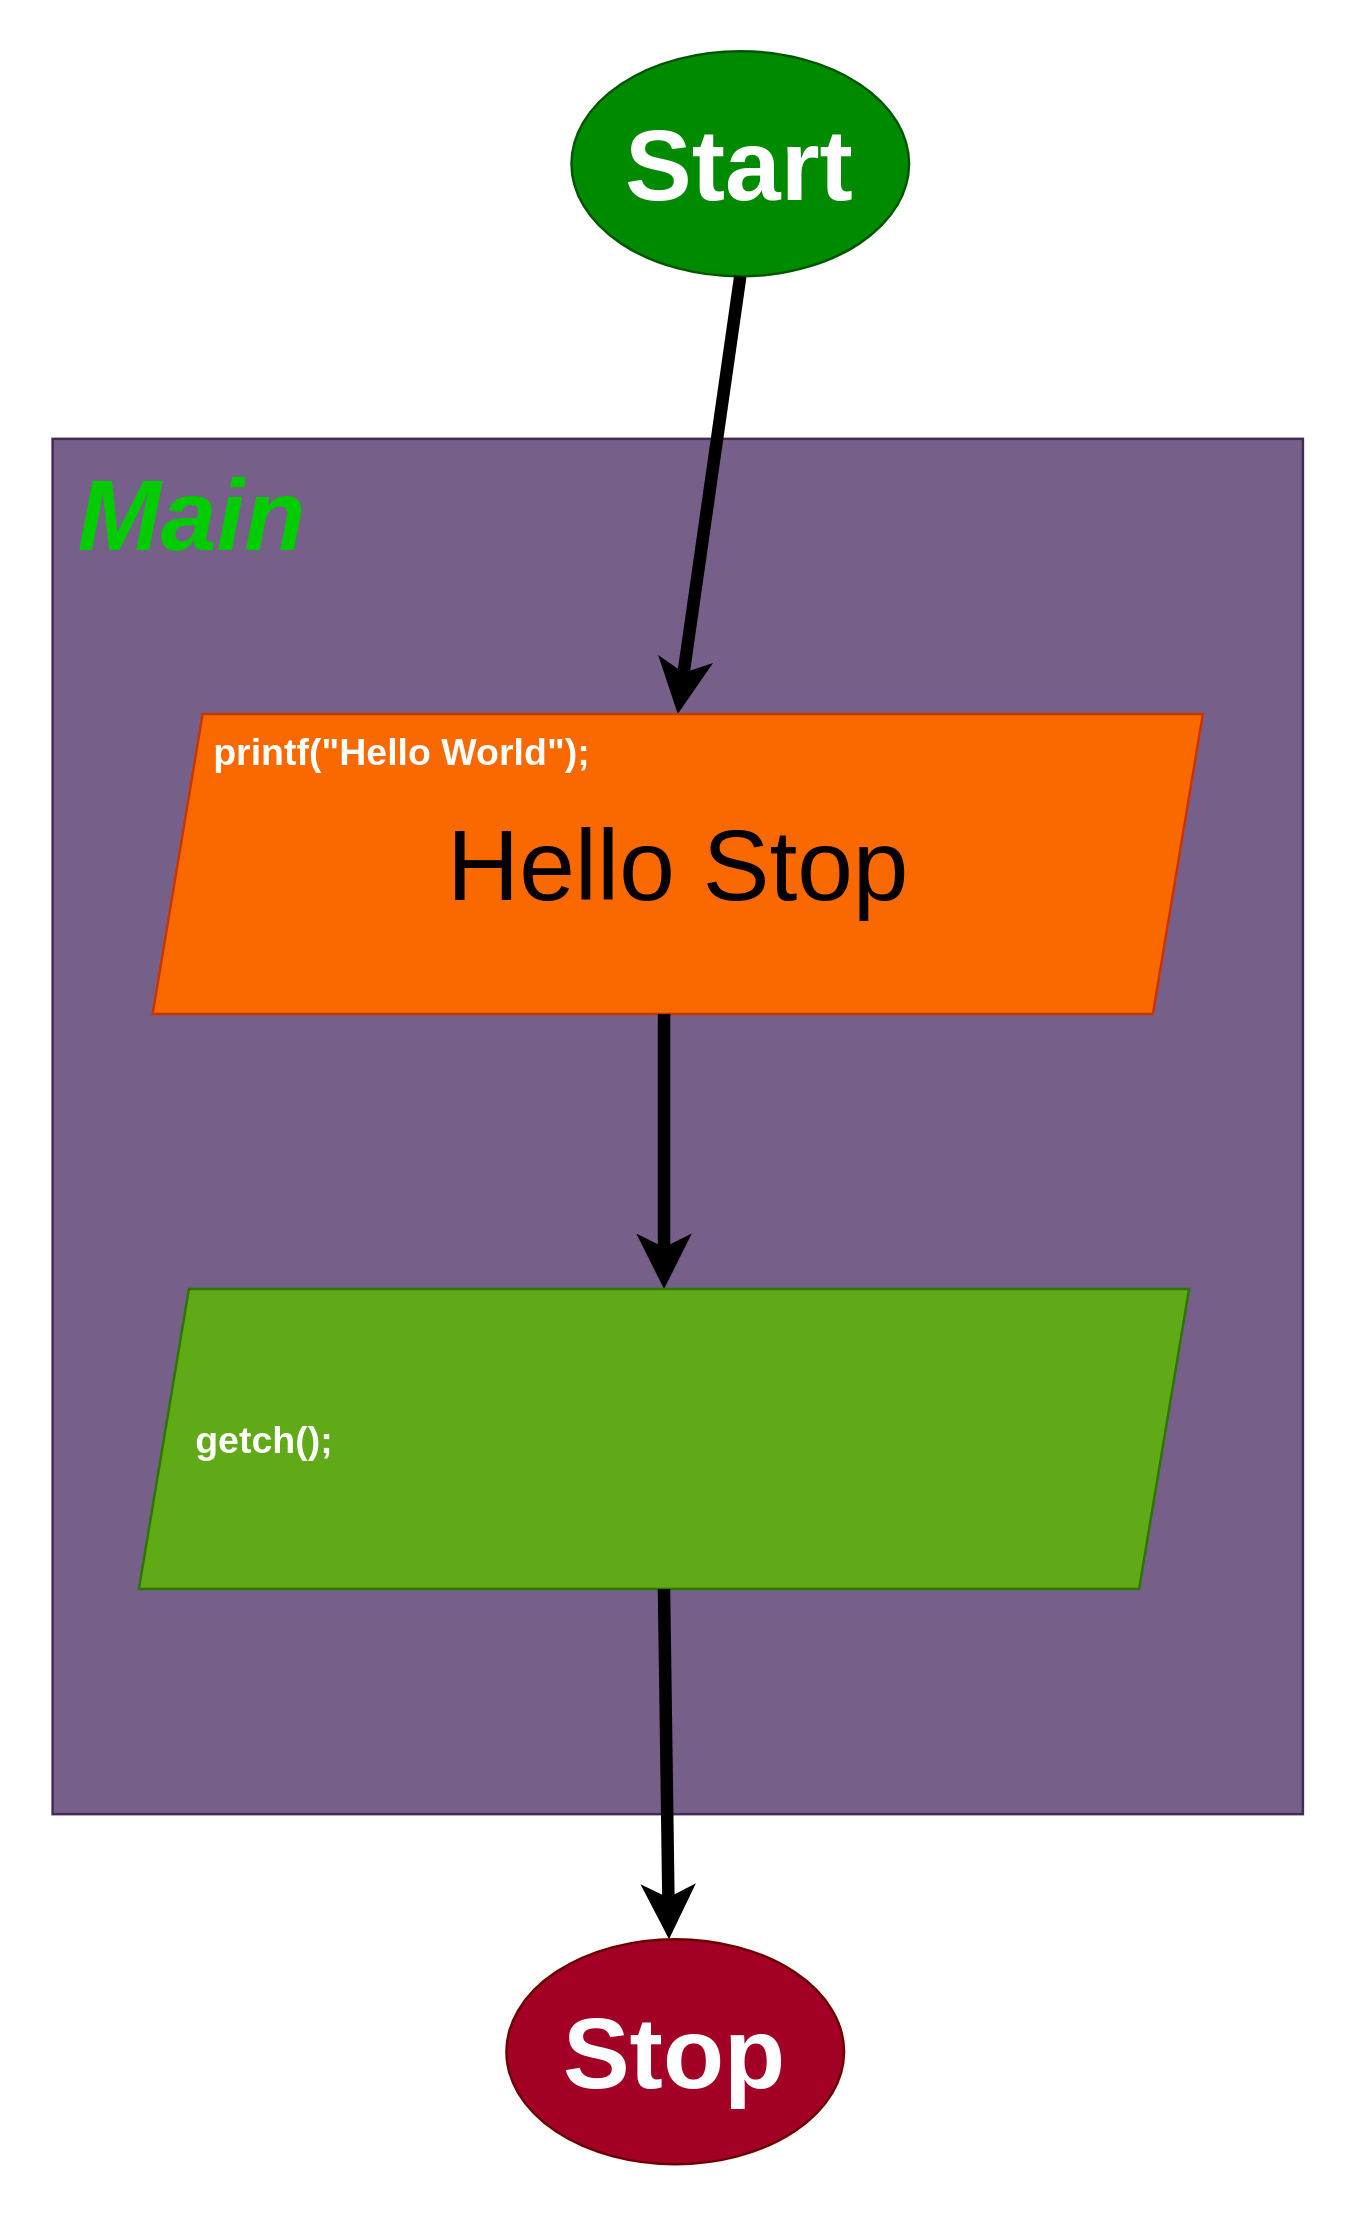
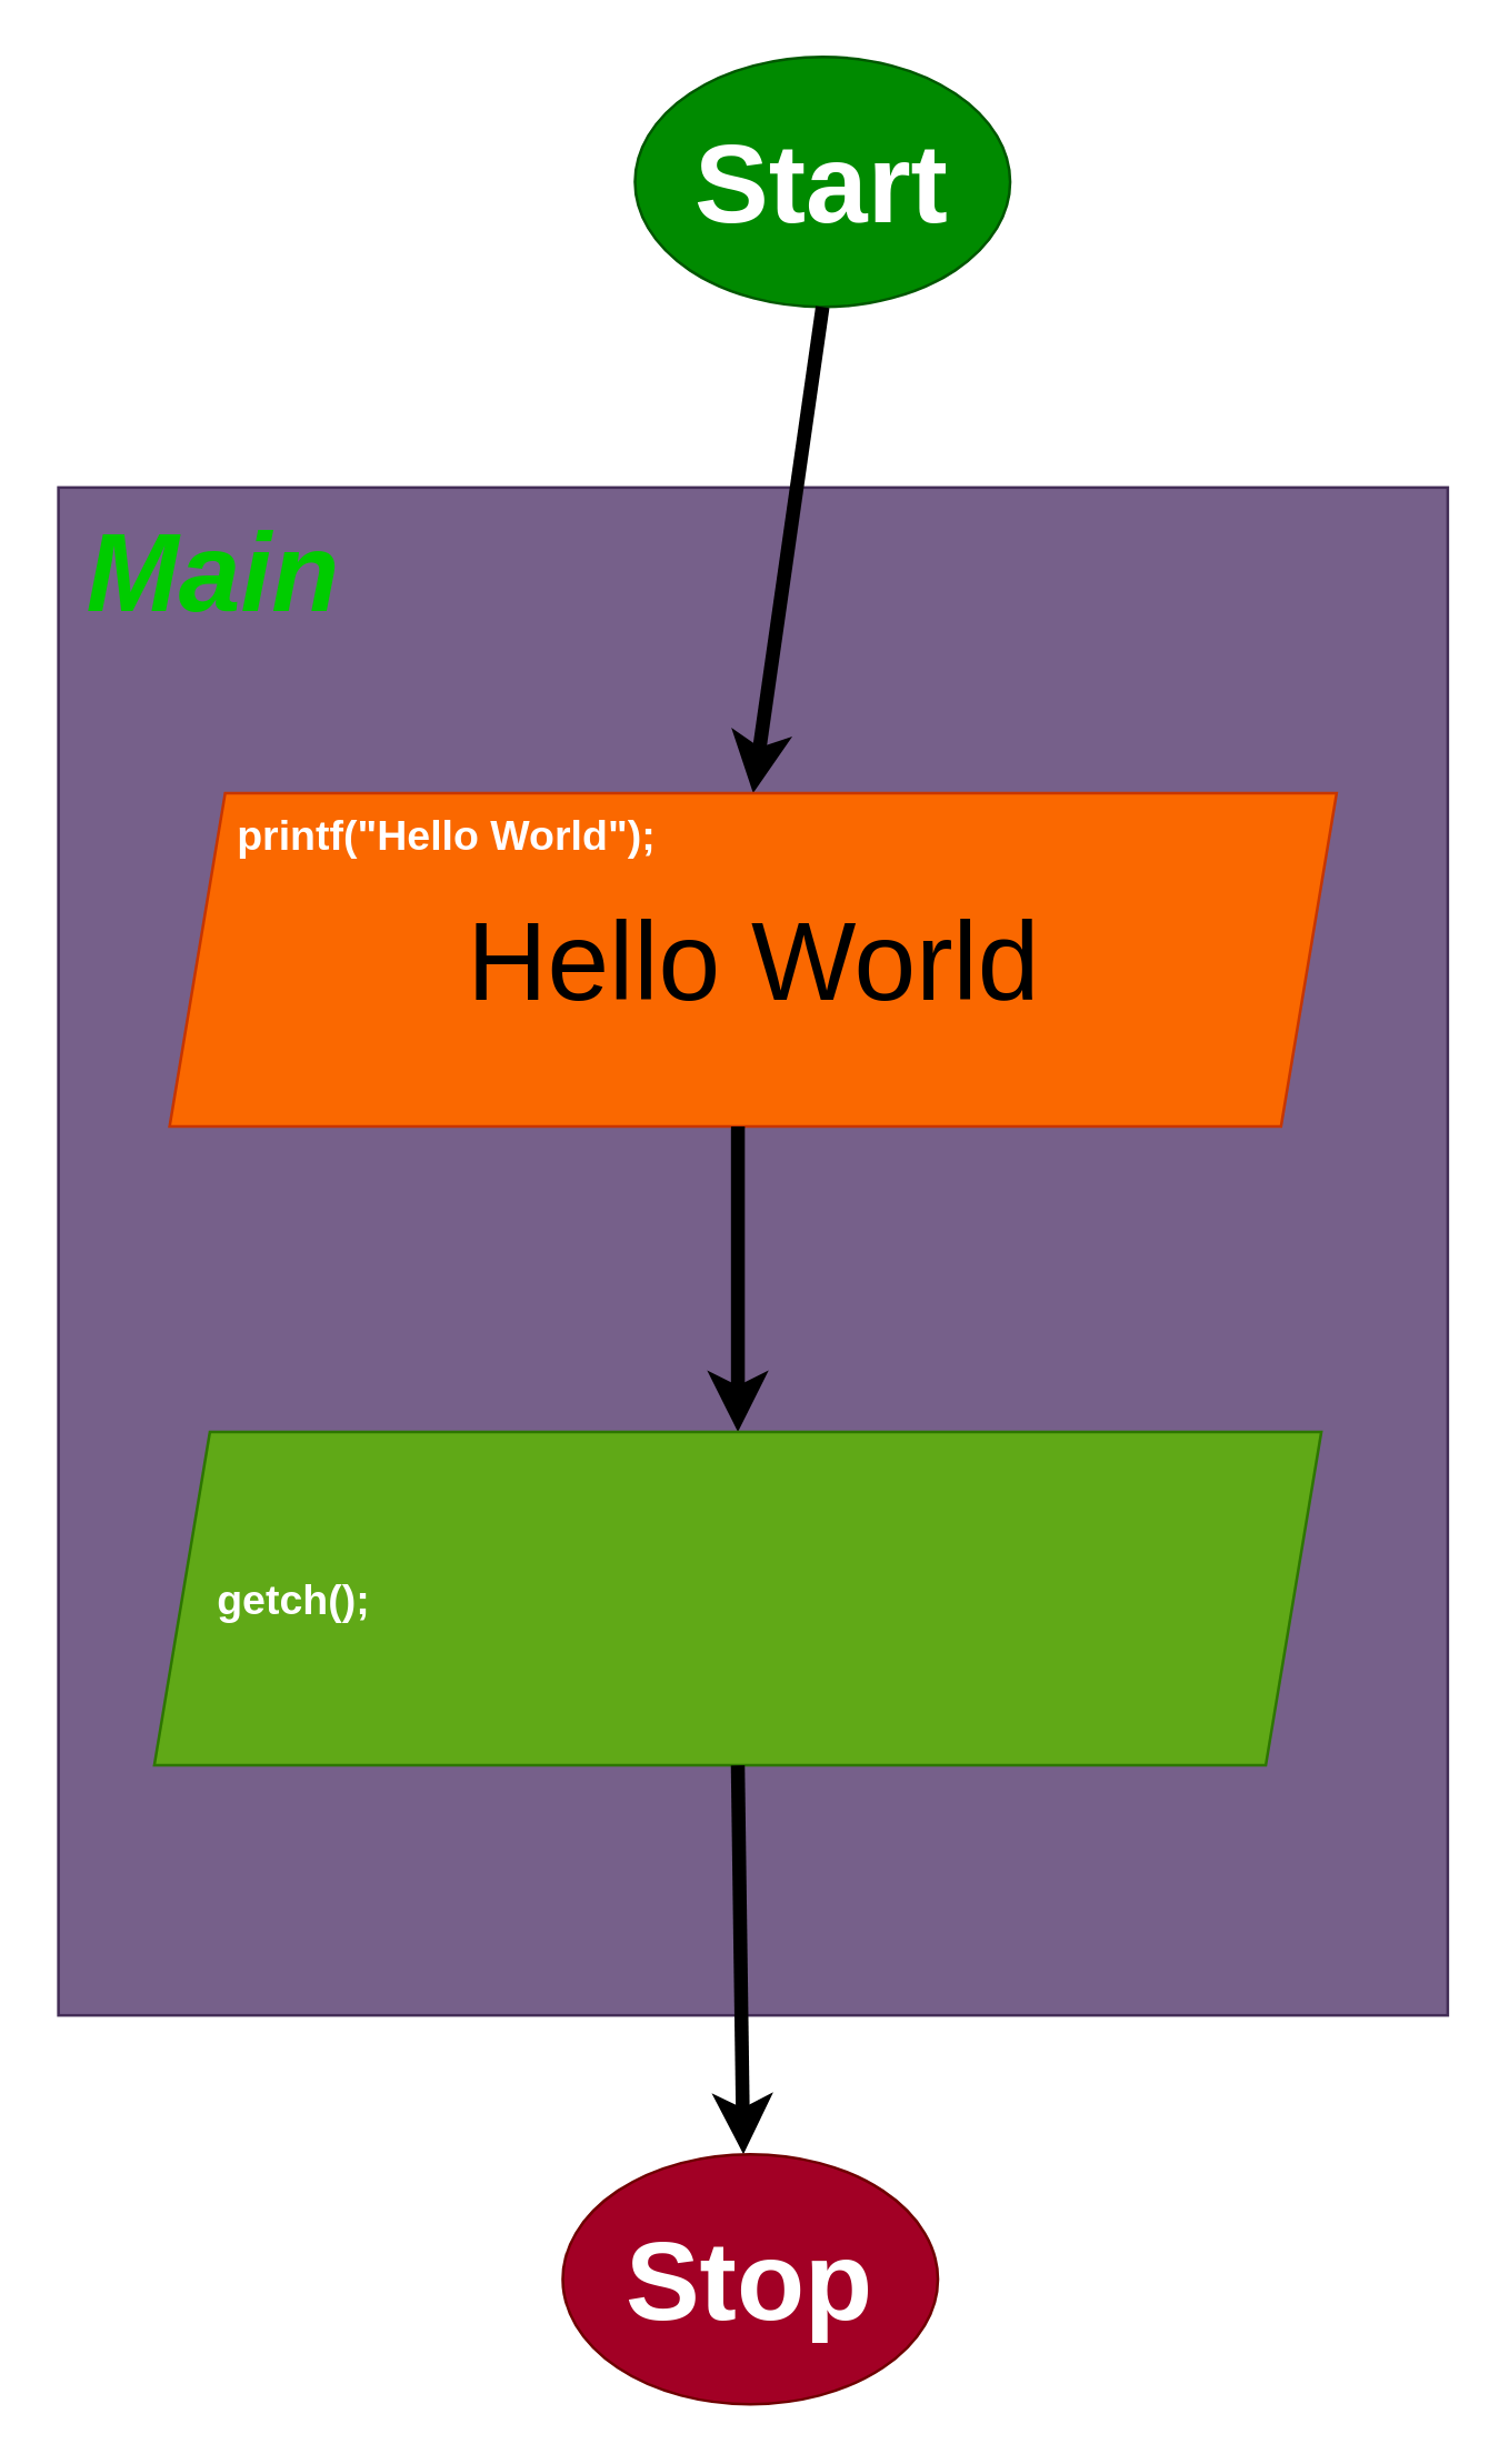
  <mxCell id="0" />
  <mxCell id="1" parent="0" />
  <mxCell id="2" value="&lt;b&gt;&lt;font style=&quot;font-size: 40px;&quot;&gt;Start&lt;/font&gt;&lt;/b&gt;" style="ellipse;whiteSpace=wrap;html=1;fontSize=30;fillColor=#008a00;fontColor=#ffffff;strokeColor=#005700;" parent="1" vertex="1"><mxGeometry x="228" y="20" width="135" height="90" as="geometry" /></mxCell>
  <mxCell id="3" value="" style="rounded=0;whiteSpace=wrap;html=1;fontSize=40;" parent="1" vertex="1"><mxGeometry x="235" y="265" width="120" height="60" as="geometry" /></mxCell>
  <mxCell id="4" value="" style="rounded=0;whiteSpace=wrap;html=1;fontSize=40;fillColor=#76608a;strokeColor=#432D57;fontColor=#ffffff;" parent="1" vertex="1"><mxGeometry x="20.5" y="175" width="500" height="550" as="geometry" /></mxCell>
  <mxCell id="5" value="&lt;i&gt;&lt;b&gt;&lt;font color=&quot;#00cc00&quot;&gt;Main&lt;/font&gt;&lt;/b&gt;&lt;/i&gt;" style="text;html=1;align=center;verticalAlign=middle;resizable=0;points=[];autosize=1;strokeColor=none;fillColor=none;fontSize=40;" parent="1" vertex="1"><mxGeometry x="20.5" y="175" width="110" height="60" as="geometry" /></mxCell>
  <mxCell id="6" value="" style="endArrow=classic;html=1;strokeWidth=5;fontSize=40;fontColor=#00CC00;exitX=0.5;exitY=1;exitDx=0;exitDy=0;" parent="1" source="2" edge="1"><mxGeometry width="50" height="50" relative="1" as="geometry"><mxPoint x="275" y="105" as="sourcePoint" /><mxPoint x="270.5" y="285" as="targetPoint" /></mxGeometry></mxCell>
- <mxCell id="7" value="Hello Stop" style="shape=parallelogram;perimeter=parallelogramPerimeter;whiteSpace=wrap;html=1;fixedSize=1;fontSize=40;fontColor=#000000;fillColor=#fa6800;strokeColor=#C73500;" parent="1" vertex="1"><mxGeometry x="60.5" y="285" width="420" height="120" as="geometry" /></mxCell>
+ <mxCell id="7" value="Hello World" style="shape=parallelogram;perimeter=parallelogramPerimeter;whiteSpace=wrap;html=1;fixedSize=1;fontSize=40;fontColor=#000000;fillColor=#fa6800;strokeColor=#C73500;" parent="1" vertex="1"><mxGeometry x="60.5" y="285" width="420" height="120" as="geometry" /></mxCell>
  <mxCell id="8" value="" style="endArrow=classic;html=1;strokeWidth=5;fontSize=40;fontColor=#00CC00;exitX=0.487;exitY=1;exitDx=0;exitDy=0;exitPerimeter=0;" parent="1" source="7" target="9" edge="1"><mxGeometry width="50" height="50" relative="1" as="geometry"><mxPoint x="271" y="415" as="sourcePoint" /><mxPoint x="635" y="485" as="targetPoint" /></mxGeometry></mxCell>
  <mxCell id="9" value="" style="shape=parallelogram;perimeter=parallelogramPerimeter;whiteSpace=wrap;html=1;fixedSize=1;fontSize=40;fontColor=#ffffff;fillColor=#60a917;strokeColor=#2D7600;" parent="1" vertex="1"><mxGeometry x="55" y="515" width="420" height="120" as="geometry" /></mxCell>
  <mxCell id="10" value="" style="endArrow=classic;html=1;strokeWidth=5;fontSize=40;fontColor=#00CC00;exitX=0.5;exitY=1;exitDx=0;exitDy=0;" parent="1" source="9" edge="1"><mxGeometry width="50" height="50" relative="1" as="geometry"><mxPoint x="262.58" y="665" as="sourcePoint" /><mxPoint x="267" y="775" as="targetPoint" /></mxGeometry></mxCell>
  <mxCell id="11" value="&lt;b&gt;&lt;font style=&quot;font-size: 40px;&quot;&gt;Stop&lt;br&gt;&lt;/font&gt;&lt;/b&gt;" style="ellipse;whiteSpace=wrap;html=1;fontSize=30;fillColor=#a20025;fontColor=#ffffff;strokeColor=#6F0000;" parent="1" vertex="1"><mxGeometry x="202" y="775" width="135" height="90" as="geometry" /></mxCell>
  <mxCell id="12" value="&lt;font color=&quot;#ffffff&quot; size=&quot;1&quot;&gt;&lt;b style=&quot;font-size: 15px;&quot;&gt;printf(&quot;Hello World&quot;);&lt;/b&gt;&lt;/font&gt;" style="text;html=1;align=center;verticalAlign=middle;resizable=0;points=[];autosize=1;" vertex="1" parent="1"><mxGeometry x="75" y="285" width="170" height="30" as="geometry" /></mxCell>
  <mxCell id="13" value="&lt;font color=&quot;#ffffff&quot; size=&quot;1&quot;&gt;&lt;b style=&quot;font-size: 15px;&quot;&gt;getch();&lt;/b&gt;&lt;/font&gt;" style="text;html=1;align=center;verticalAlign=middle;resizable=0;points=[];autosize=1;" vertex="1" parent="1"><mxGeometry x="65" y="560" width="80" height="30" as="geometry" /></mxCell>
